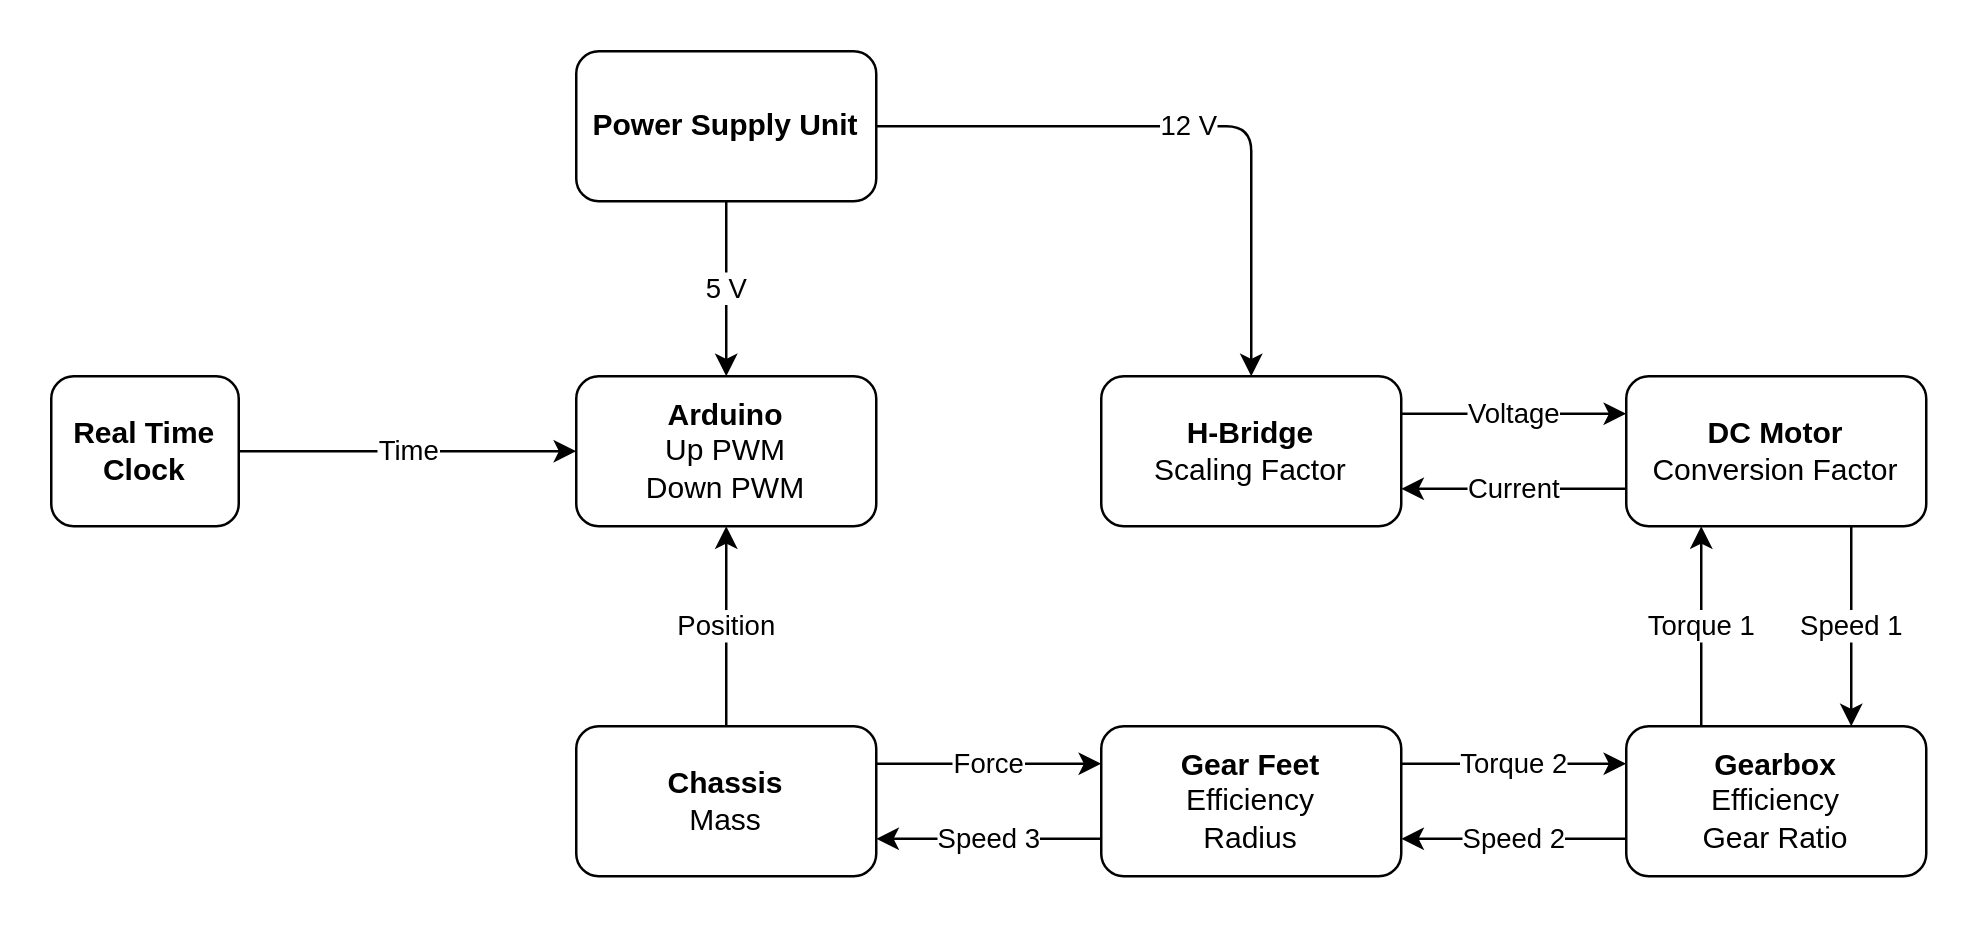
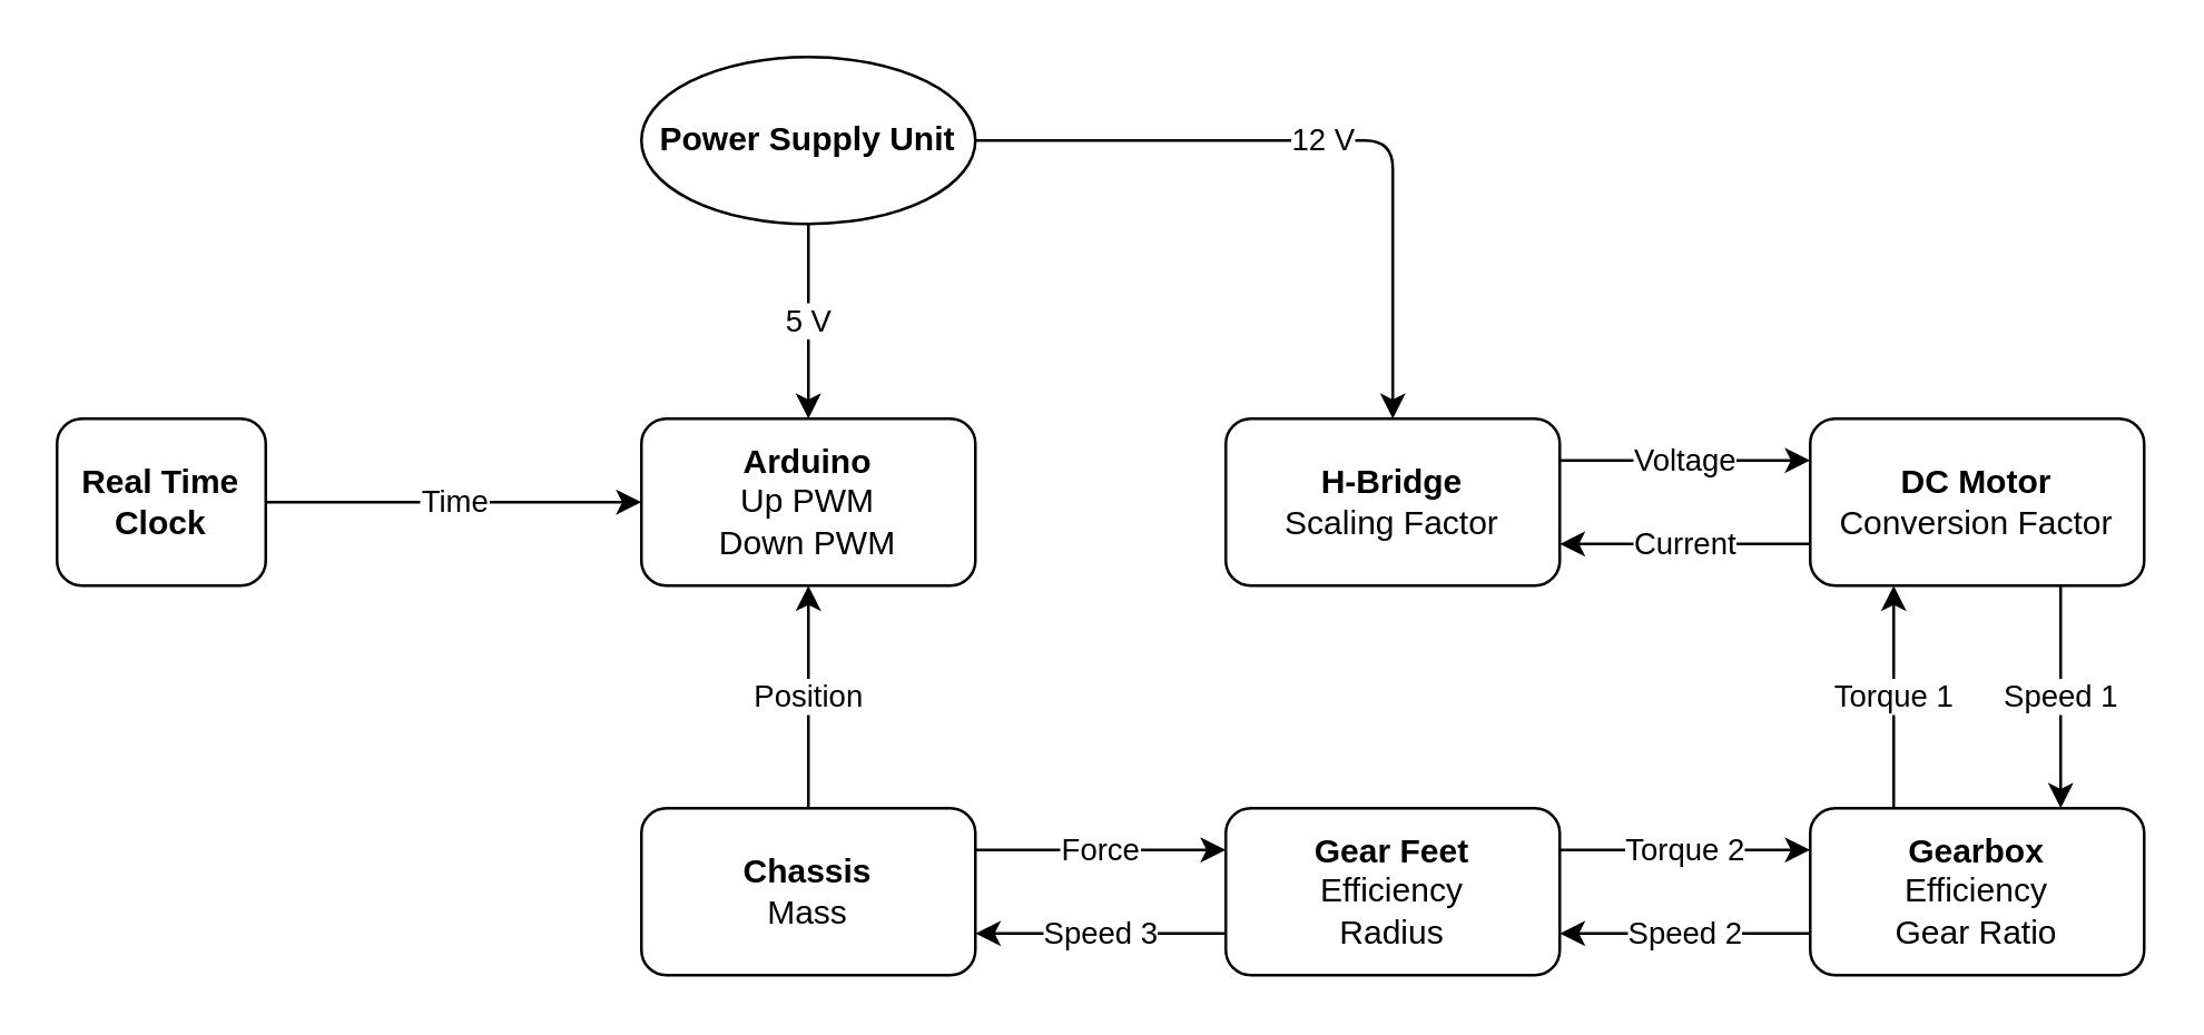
  <mxCell id="0" />
  <mxCell id="1" parent="0" />
- <mxCell id="2" value="Power Supply Unit" style="rounded=1;whiteSpace=wrap;html=1;fontStyle=1" parent="1" vertex="1"><mxGeometry x="230" y="20" width="120" height="60" as="geometry" /></mxCell>
+ <mxCell id="2" value="Power Supply Unit" style="ellipse;whiteSpace=wrap;html=1;fontStyle=1;" parent="1" vertex="1"><mxGeometry x="230" y="20" width="120" height="60" as="geometry" /></mxCell>
  <mxCell id="3" value="Arduino&lt;br&gt;&lt;span style=&quot;font-weight: normal&quot;&gt;Up PWM&lt;br&gt;Down PWM&lt;br&gt;&lt;/span&gt;" style="rounded=1;whiteSpace=wrap;html=1;fontStyle=1" parent="1" vertex="1"><mxGeometry x="230" y="150" width="120" height="60" as="geometry" /></mxCell>
  <mxCell id="4" value="5 V" style="endArrow=classic;html=1;entryX=0.5;entryY=0;entryDx=0;entryDy=0;exitX=0.5;exitY=1;exitDx=0;exitDy=0;" parent="1" source="2" target="3" edge="1"><mxGeometry width="50" height="50" relative="1" as="geometry"><mxPoint x="230" y="280" as="sourcePoint" /><mxPoint x="280" y="230" as="targetPoint" /></mxGeometry></mxCell>
  <mxCell id="5" value="H-Bridge&lt;br&gt;&lt;span style=&quot;font-weight: 400&quot;&gt;Scaling Factor&lt;/span&gt;" style="rounded=1;whiteSpace=wrap;html=1;fontStyle=1" parent="1" vertex="1"><mxGeometry x="440" y="150" width="120" height="60" as="geometry" /></mxCell>
  <mxCell id="6" value="Real Time Clock" style="rounded=1;whiteSpace=wrap;html=1;fontStyle=1" parent="1" vertex="1"><mxGeometry x="20" y="150" width="75" height="60" as="geometry" /></mxCell>
  <mxCell id="7" value="Time" style="endArrow=classic;html=1;entryX=0;entryY=0.5;entryDx=0;entryDy=0;exitX=1;exitY=0.5;exitDx=0;exitDy=0;" parent="1" source="6" target="3" edge="1"><mxGeometry width="50" height="50" relative="1" as="geometry"><mxPoint x="230" y="410" as="sourcePoint" /><mxPoint x="290" y="220" as="targetPoint" /></mxGeometry></mxCell>
  <mxCell id="8" value="12 V" style="endArrow=classic;html=1;exitX=1;exitY=0.5;exitDx=0;exitDy=0;entryX=0.5;entryY=0;entryDx=0;entryDy=0;" parent="1" source="2" target="5" edge="1"><mxGeometry width="50" height="50" relative="1" as="geometry"><mxPoint x="460" y="20" as="sourcePoint" /><mxPoint x="510" y="-30" as="targetPoint" /><Array as="points"><mxPoint x="500" y="50" /></Array></mxGeometry></mxCell>
  <mxCell id="9" value="&lt;b&gt;DC Motor&lt;/b&gt;&lt;br&gt;Conversion Factor" style="rounded=1;whiteSpace=wrap;html=1;" parent="1" vertex="1"><mxGeometry x="650" y="150" width="120" height="60" as="geometry" /></mxCell>
  <mxCell id="10" value="Voltage" style="endArrow=classic;html=1;entryX=0;entryY=0.25;entryDx=0;entryDy=0;exitX=1;exitY=0.25;exitDx=0;exitDy=0;" parent="1" source="5" target="9" edge="1"><mxGeometry width="50" height="50" relative="1" as="geometry"><mxPoint x="20" y="280" as="sourcePoint" /><mxPoint x="70" y="230" as="targetPoint" /></mxGeometry></mxCell>
  <mxCell id="11" value="Current" style="endArrow=classic;html=1;exitX=0;exitY=0.75;exitDx=0;exitDy=0;entryX=1;entryY=0.75;entryDx=0;entryDy=0;" parent="1" source="9" target="5" edge="1"><mxGeometry width="50" height="50" relative="1" as="geometry"><mxPoint x="20" y="280" as="sourcePoint" /><mxPoint x="610" y="230" as="targetPoint" /></mxGeometry></mxCell>
  <mxCell id="12" value="&lt;b&gt;Gearbox&lt;/b&gt;&lt;br&gt;Efficiency&lt;br&gt;Gear Ratio" style="rounded=1;whiteSpace=wrap;html=1;" parent="1" vertex="1"><mxGeometry x="650" y="290" width="120" height="60" as="geometry" /></mxCell>
  <mxCell id="13" value="&lt;b&gt;Gear Feet&lt;/b&gt;&lt;br&gt;Efficiency&lt;br&gt;Radius" style="rounded=1;whiteSpace=wrap;html=1;" parent="1" vertex="1"><mxGeometry x="440" y="290" width="120" height="60" as="geometry" /></mxCell>
  <mxCell id="14" value="Speed 2" style="endArrow=classic;html=1;entryX=1;entryY=0.75;entryDx=0;entryDy=0;exitX=0;exitY=0.75;exitDx=0;exitDy=0;" parent="1" source="12" target="13" edge="1"><mxGeometry width="50" height="50" relative="1" as="geometry"><mxPoint x="540" y="420" as="sourcePoint" /><mxPoint x="590" y="370" as="targetPoint" /></mxGeometry></mxCell>
  <mxCell id="15" value="Torque 2" style="endArrow=classic;html=1;entryX=0;entryY=0.25;entryDx=0;entryDy=0;exitX=1;exitY=0.25;exitDx=0;exitDy=0;" parent="1" source="13" target="12" edge="1"><mxGeometry width="50" height="50" relative="1" as="geometry"><mxPoint x="540" y="420" as="sourcePoint" /><mxPoint x="590" y="370" as="targetPoint" /></mxGeometry></mxCell>
  <mxCell id="16" value="&lt;b&gt;Chassis&lt;/b&gt;&lt;br&gt;Mass" style="rounded=1;whiteSpace=wrap;html=1;" parent="1" vertex="1"><mxGeometry x="230" y="290" width="120" height="60" as="geometry" /></mxCell>
  <mxCell id="17" value="Speed 3" style="endArrow=classic;html=1;entryX=1;entryY=0.75;entryDx=0;entryDy=0;exitX=0;exitY=0.75;exitDx=0;exitDy=0;" parent="1" source="13" target="16" edge="1"><mxGeometry width="50" height="50" relative="1" as="geometry"><mxPoint x="460" y="420" as="sourcePoint" /><mxPoint x="510" y="370" as="targetPoint" /></mxGeometry></mxCell>
  <mxCell id="18" value="Force" style="endArrow=classic;html=1;entryX=0;entryY=0.25;entryDx=0;entryDy=0;exitX=1;exitY=0.25;exitDx=0;exitDy=0;" parent="1" source="16" target="13" edge="1"><mxGeometry width="50" height="50" relative="1" as="geometry"><mxPoint x="460" y="420" as="sourcePoint" /><mxPoint x="510" y="370" as="targetPoint" /></mxGeometry></mxCell>
  <mxCell id="19" value="Position" style="endArrow=classic;html=1;entryX=0.5;entryY=1;entryDx=0;entryDy=0;exitX=0.5;exitY=0;exitDx=0;exitDy=0;" parent="1" source="16" target="3" edge="1"><mxGeometry width="50" height="50" relative="1" as="geometry"><mxPoint x="330" y="280" as="sourcePoint" /><mxPoint x="380" y="270" as="targetPoint" /><Array as="points" /><mxPoint as="offset" /></mxGeometry></mxCell>
  <mxCell id="20" value="Torque 1" style="endArrow=classic;html=1;entryX=0.25;entryY=1;entryDx=0;entryDy=0;exitX=0.25;exitY=0;exitDx=0;exitDy=0;" parent="1" source="12" target="9" edge="1"><mxGeometry width="50" height="50" relative="1" as="geometry"><mxPoint x="50" y="420" as="sourcePoint" /><mxPoint x="100" y="370" as="targetPoint" /></mxGeometry></mxCell>
  <mxCell id="21" value="Speed 1" style="endArrow=classic;html=1;entryX=0.75;entryY=0;entryDx=0;entryDy=0;exitX=0.75;exitY=1;exitDx=0;exitDy=0;" parent="1" source="9" target="12" edge="1"><mxGeometry width="50" height="50" relative="1" as="geometry"><mxPoint x="50" y="420" as="sourcePoint" /><mxPoint x="100" y="370" as="targetPoint" /></mxGeometry></mxCell>
